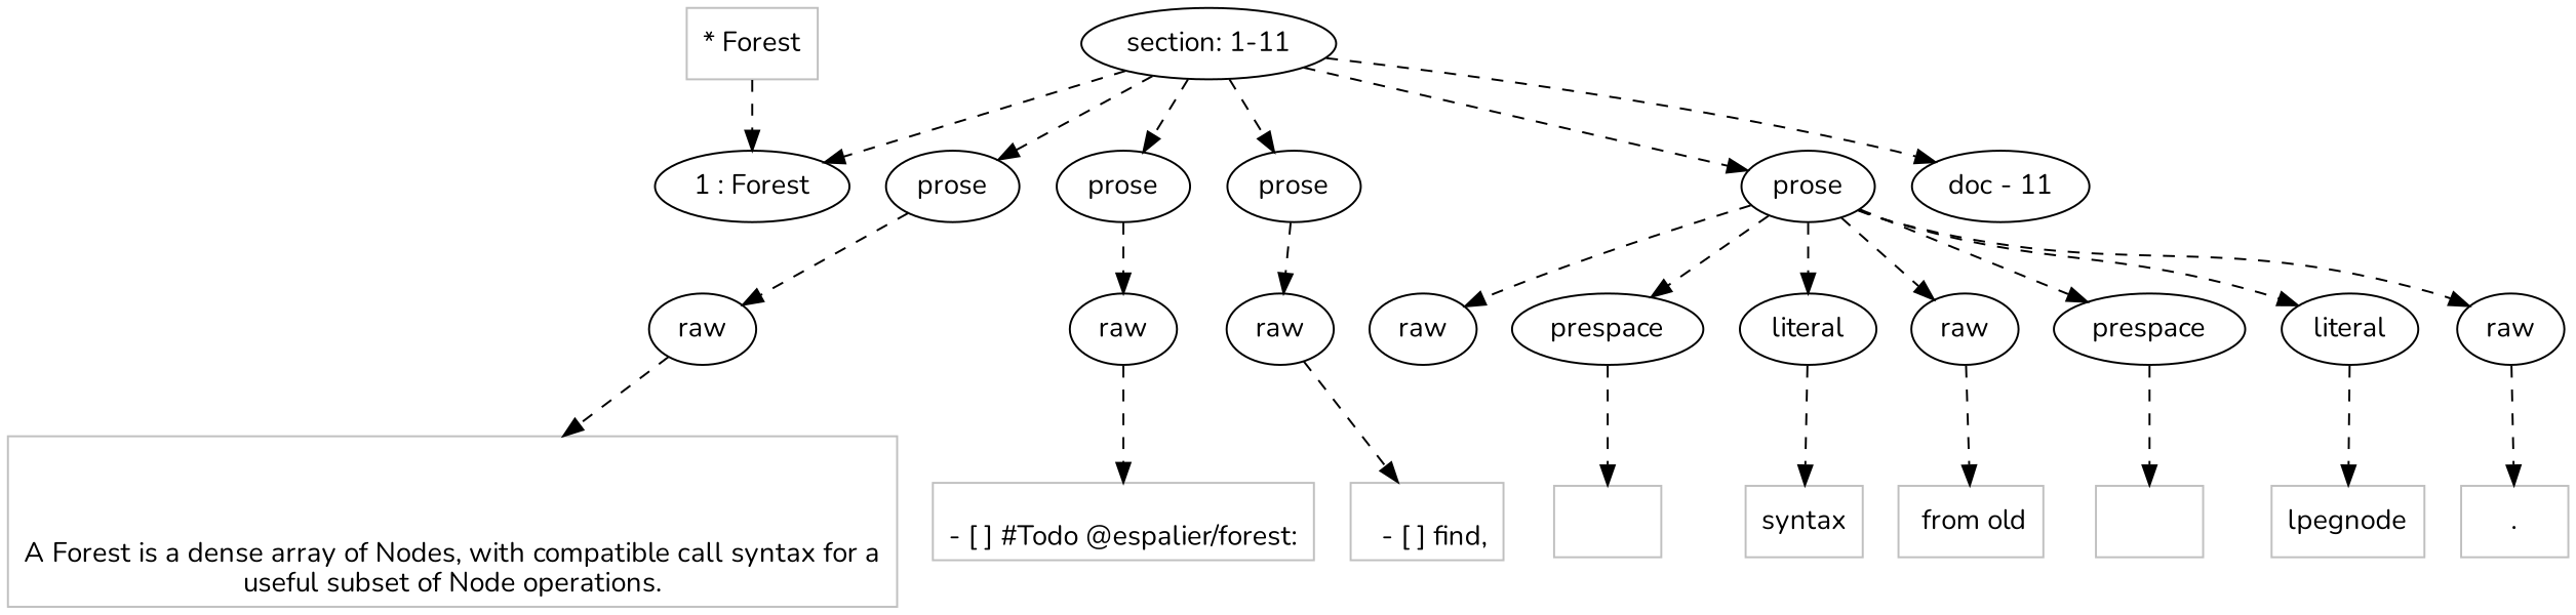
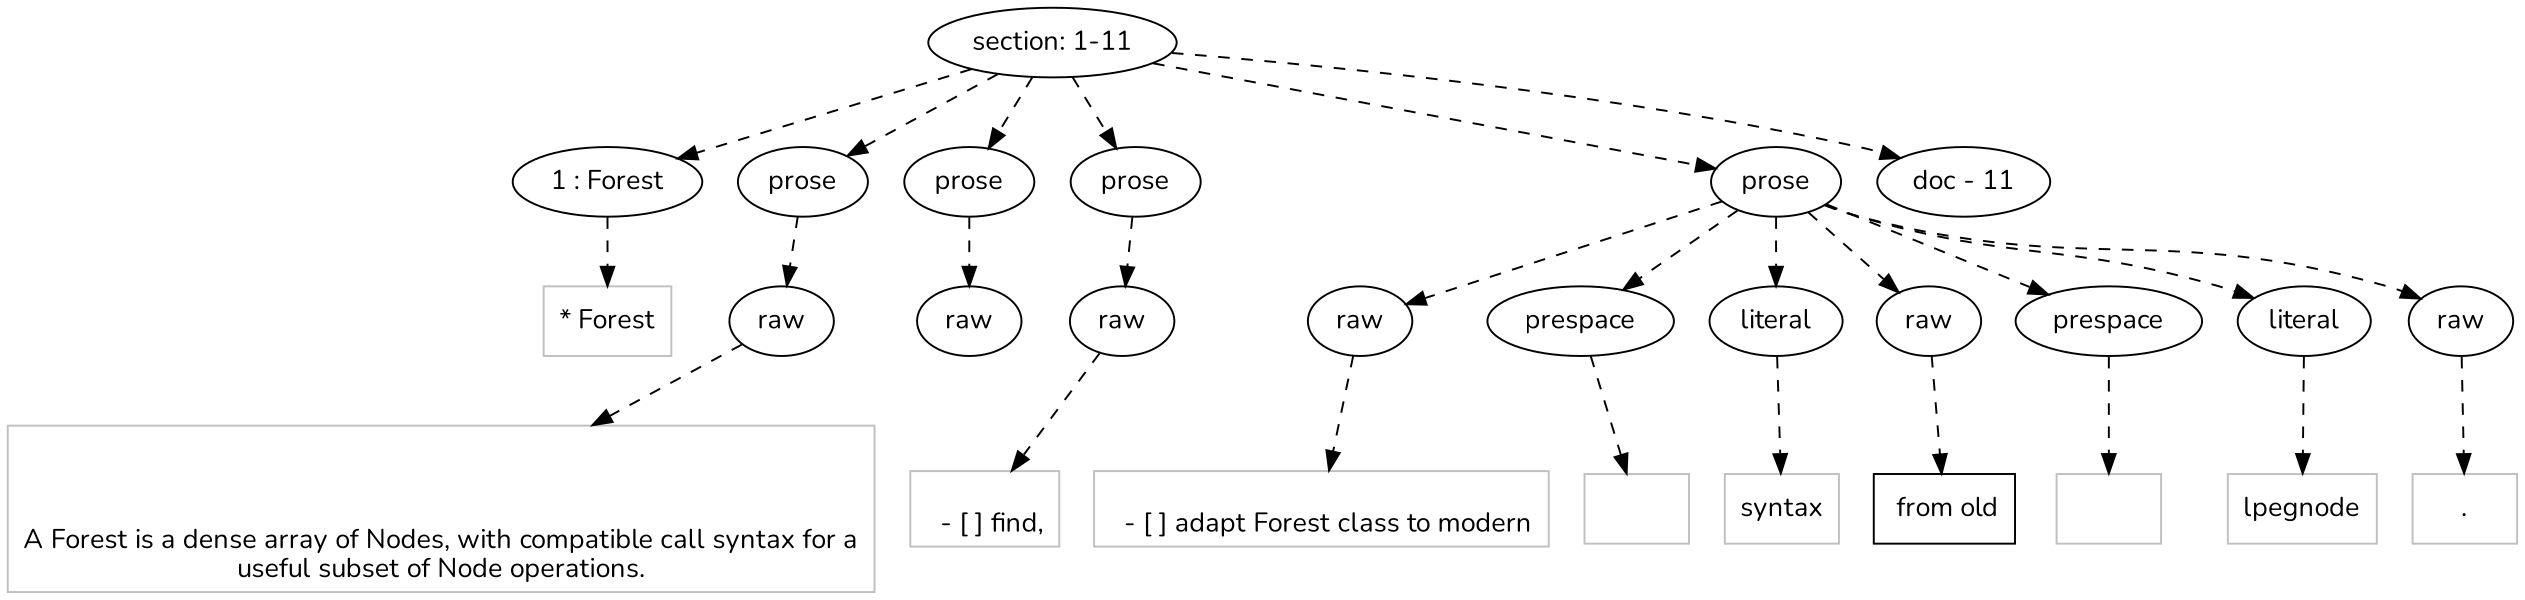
  digraph {
    fontname=Nunito
    node [fontname=Nunito]
    edge [fontname=Nunito style=dashed]
    n1 [label="section: 1-11"]
    n2 [label="1 : Forest"]
    n3 [label=prose]
    n4 [label=prose]
    n5 [label=prose]
    n6 [label=prose]
    n7 [label=raw]
    n8 [label=raw]
    n9 [label=raw]
    n10 [label=raw]
    n11 [label=prespace]
    n12 [label=literal]
    n13 [label=raw]
    n14 [label=prespace]
    n15 [label=literal]
    n16 [label=raw]
    n17 [label="doc - 11"]
    n18 [color=Gray label="* Forest" shape=rectangle]
    n19 [color=Gray label="\n\n\nA Forest is a dense array of Nodes, with compatible call syntax for a\nuseful subset of Node operations.\n" shape=rectangle]
-   n20 [color=Gray label="\n- [ ] #Todo @espalier/forest:\n" shape=rectangle]
    n21 [color=Gray label="\n  - [ ] find,\n" shape=rectangle]
+   n22 [color=Gray label="\n  - [ ] adapt Forest class to modern" shape=rectangle]
    n23 [color=Gray label=" " shape=rectangle]
    n24 [color=Gray label=syntax shape=rectangle]
-   n25 [color=Gray label=" from old" shape=rectangle]
+   n25 [color=black label=" from old" shape=rectangle]
    n26 [color=Gray label=" " shape=rectangle]
    n27 [color=Gray label=lpegnode shape=rectangle]
    n28 [color=Gray label="." shape=rectangle]
    subgraph sub_1 {
      rank=same
      n1
    }
    subgraph sub_2 {
      rank=same
      n2
      n3
      n4
      n5
      n6
    }
    subgraph sub_3 {
      rank=same
      n7
    }
    subgraph sub_4 {
      rank=same
      n8
    }
    subgraph sub_5 {
      rank=same
      n9
    }
    subgraph sub_6 {
      rank=same
      n10
      n11
      n12
      n13
      n14
      n15
      n16
    }
    n1 -> n2
    n1 -> n3
    n1 -> n4
    n1 -> n5
    n1 -> n6
    n1 -> n17
-   n18 -> n2
+   n2 -> n18
    n3 -> n7
    n4 -> n8
    n5 -> n9
    n6 -> n10
    n6 -> n11
    n6 -> n12
    n6 -> n13
    n6 -> n14
    n6 -> n15
    n6 -> n16
    n7 -> n19
-   n8 -> n20
    n9 -> n21
+   n10 -> n22
    n11 -> n23
    n12 -> n24
    n13 -> n25
    n14 -> n26
    n15 -> n27
    n16 -> n28
  }
